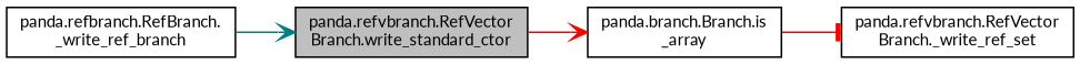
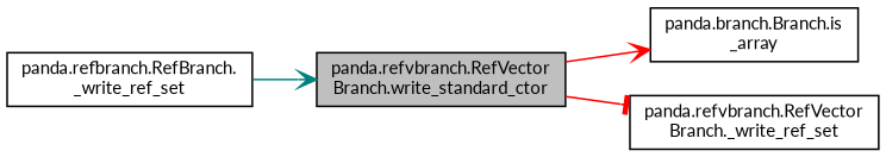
  digraph {
    fontname=Lato
    rankdir=LR
    node [color=black fillcolor=white fontname=Lato fontsize=10 shape=record style=filled]
    edge [arrowhead=vee color=red fontname=Lato fontsize=10 labelfontname=Helvetica labelfontsize=10 style=solid]
    n1 [fillcolor=grey75 fontcolor=black height=0.2 label="panda.refvbranch.RefVector\lBranch.write_standard_ctor" width=0.4]
    n2 [height=0.2 label="panda.branch.Branch.is\l_array" width=0.4]
    n3 [height=0.2 label="panda.refvbranch.RefVector\lBranch._write_ref_set" width=0.4]
-   n4 [height=0.2 label="panda.refbranch.RefBranch.\l_write_ref_branch" width=0.4]
+   n4 [height=0.2 label="panda.refbranch.RefBranch.\l_write_ref_set" width=0.4]
    n1 -> n2
-   n2 -> n3 [arrowhead=tee]
+   n1 -> n3 [arrowhead=tee]
    n4 -> n1 [color=teal]
  }
